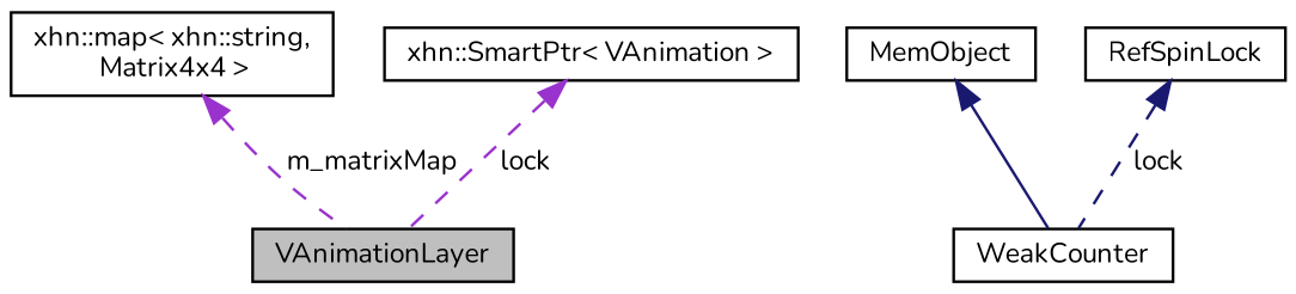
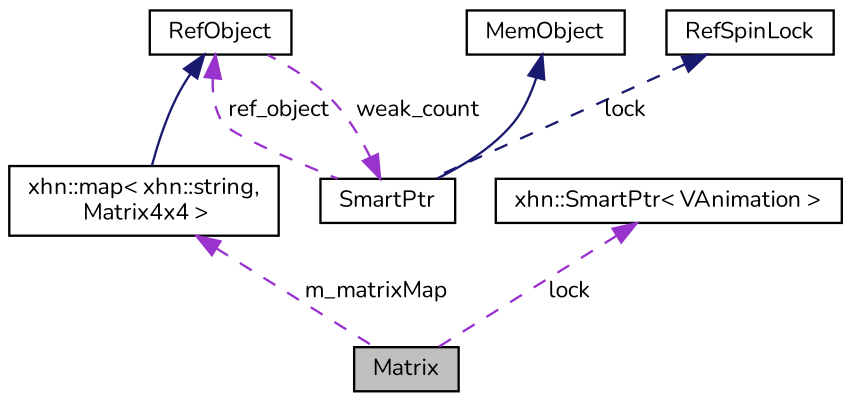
  digraph {
    fontname=Nunito
    node [color=black fillcolor=white fontname=Nunito fontsize=10 shape=record style=filled]
    edge [color=darkorchid3 dir=back fontname=Nunito fontsize=10 labelfontname=Helvetica labelfontsize=10 style=dashed]
-   n1 [fillcolor=grey75 fontcolor=black height=0.2 label=VAnimationLayer width=0.4]
-   n3 [height=0.2 label=WeakCounter width=0.4]
+   n1 [fillcolor=grey75 fontcolor=black height=0.2 label=Matrix width=0.4]
+   n2 [height=0.2 label=RefObject width=0.4]
+   n3 [height=0.2 label=SmartPtr width=0.4]
    n4 [height=0.2 label="xhn::map\< xhn::string,\l Matrix4x4 \>" width=0.4]
    n5 [height=0.2 label=MemObject width=0.4]
    n6 [height=0.2 label=RefSpinLock width=0.4]
    n7 [height=0.2 label="xhn::SmartPtr\< VAnimation \>" width=0.4]
+   n2 -> n3 [label=" ref_object"]
+   n2 -> n4 [color=midnightblue style=solid]
+   n3 -> n2 [label=" weak_count"]
    n4 -> n1 [label=" m_matrixMap"]
    n5 -> n3 [color=midnightblue style=solid]
    n6 -> n3 [color=midnightblue label=" lock"]
    n7 -> n1 [label=" lock"]
  }
